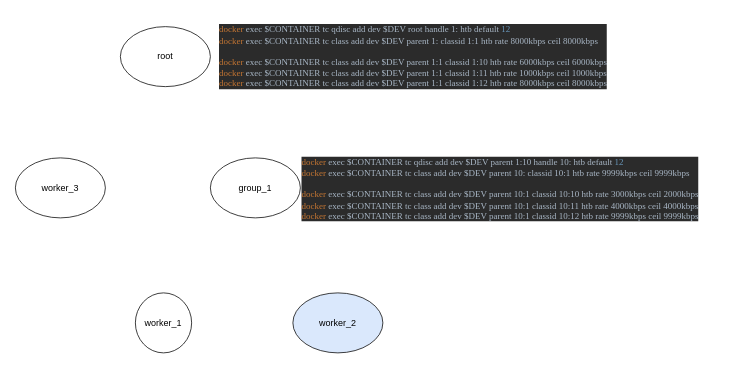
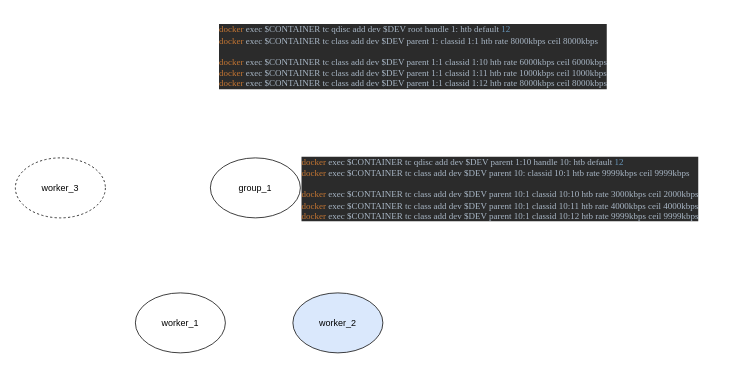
  <mxCell id="0" />
  <mxCell id="1" parent="0" />
- <mxCell id="2" value="root" style="ellipse;whiteSpace=wrap;html=1;" vertex="1" parent="1"><mxGeometry x="160" y="35" width="120" height="80" as="geometry" /></mxCell>
  <mxCell id="3" value="group_1" style="ellipse;whiteSpace=wrap;html=1;" vertex="1" parent="1"><mxGeometry x="280" y="210" width="120" height="80" as="geometry" /></mxCell>
- <mxCell id="4" value="worker_3" style="ellipse;whiteSpace=wrap;html=1;" vertex="1" parent="1"><mxGeometry x="20" y="210" width="120" height="80" as="geometry" /></mxCell>
- <mxCell id="5" value="worker_1" style="ellipse;whiteSpace=wrap;html=1;" vertex="1" parent="1"><mxGeometry x="180" y="390" width="75" height="80" as="geometry" /></mxCell>
+ <mxCell id="4" value="worker_3" style="ellipse;whiteSpace=wrap;html=1;dashed=1;" vertex="1" parent="1"><mxGeometry x="20" y="210" width="120" height="80" as="geometry" /></mxCell>
+ <mxCell id="5" value="worker_1" style="ellipse;whiteSpace=wrap;html=1;" vertex="1" parent="1"><mxGeometry x="180" y="390" width="120" height="80" as="geometry" /></mxCell>
  <mxCell id="6" value="worker_2" style="ellipse;whiteSpace=wrap;html=1;fillColor=#dae8fc;" vertex="1" parent="1"><mxGeometry x="390" y="390" width="120" height="80" as="geometry" /></mxCell>
  <mxCell id="7" value="&lt;pre style=&quot;background-color: rgb(43 , 43 , 43) ; color: rgb(169 , 183 , 198) ; font-family: &amp;#34;consolas&amp;#34;&quot;&gt;&lt;span style=&quot;color: #c57633&quot;&gt;docker &lt;/span&gt;exec $CONTAINER tc qdisc add dev $DEV root handle 1: htb default &lt;span style=&quot;color: #6897bb&quot;&gt;12&lt;br&gt;&lt;/span&gt;&lt;span style=&quot;color: #c57633&quot;&gt;docker &lt;/span&gt;exec $CONTAINER tc class add dev $DEV parent 1: classid 1:1 htb rate 8000kbps ceil 8000kbps&lt;br&gt;&lt;br&gt;&lt;span style=&quot;color: #c57633&quot;&gt;docker &lt;/span&gt;exec $CONTAINER tc class add dev $DEV parent 1:1 classid 1:10 htb rate 6000kbps ceil 6000kbps&lt;br&gt;&lt;span style=&quot;color: #c57633&quot;&gt;docker &lt;/span&gt;exec $CONTAINER tc class add dev $DEV parent 1:1 classid 1:11 htb rate 1000kbps ceil 1000kbps&lt;br&gt;&lt;span style=&quot;color: #c57633&quot;&gt;docker &lt;/span&gt;exec $CONTAINER tc class add dev $DEV parent 1:1 classid 1:12 htb rate 8000kbps ceil 8000kbps&lt;/pre&gt;" style="text;html=1;align=left;verticalAlign=middle;resizable=0;points=[];autosize=1;" vertex="1" parent="1"><mxGeometry x="290" y="20" width="680" height="110" as="geometry" /></mxCell>
  <mxCell id="8" value="&lt;pre style=&quot;background-color: rgb(43 , 43 , 43) ; color: rgb(169 , 183 , 198) ; font-family: &amp;#34;consolas&amp;#34;&quot;&gt;&lt;span style=&quot;color: #c57633&quot;&gt;docker &lt;/span&gt;exec $CONTAINER tc qdisc add dev $DEV parent 1:10 handle 10: htb default &lt;span style=&quot;color: #6897bb&quot;&gt;12&lt;br&gt;&lt;/span&gt;&lt;span style=&quot;color: #c57633&quot;&gt;docker &lt;/span&gt;exec $CONTAINER tc class add dev $DEV parent 10: classid 10:1 htb rate 9999kbps ceil 9999kbps&lt;br&gt;&lt;br&gt;&lt;span style=&quot;color: #c57633&quot;&gt;docker &lt;/span&gt;exec $CONTAINER tc class add dev $DEV parent 10:1 classid 10:10 htb rate 3000kbps ceil 2000kbps&lt;br&gt;&lt;span style=&quot;color: #c57633&quot;&gt;docker &lt;/span&gt;exec $CONTAINER tc class add dev $DEV parent 10:1 classid 10:11 htb rate 4000kbps ceil 4000kbps&lt;br&gt;&lt;span style=&quot;color: #c57633&quot;&gt;docker &lt;/span&gt;exec $CONTAINER tc class add dev $DEV parent 10:1 classid 10:12 htb rate 9999kbps ceil 9999kbps&lt;/pre&gt;" style="text;whiteSpace=wrap;html=1;" vertex="1" parent="1"><mxGeometry x="400" y="190" width="550" height="140" as="geometry" /></mxCell>
